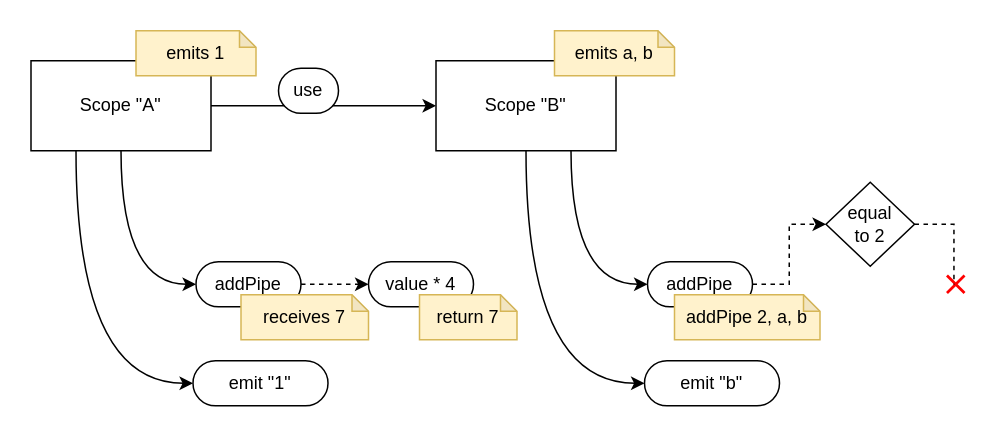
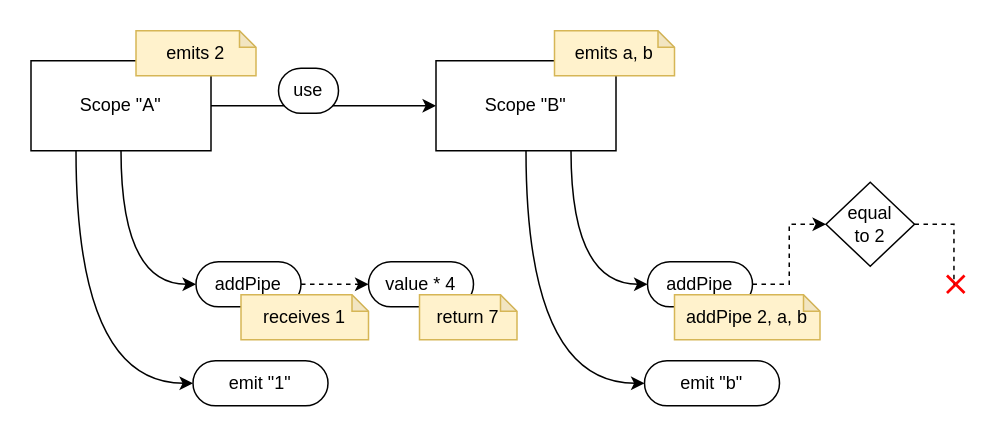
  <mxCell id="0" />
  <mxCell id="1" parent="0" />
  <mxCell id="2" value="" style="edgeStyle=orthogonalEdgeStyle;rounded=0;orthogonalLoop=1;jettySize=auto;html=1;exitX=1;exitY=0.5;exitDx=0;exitDy=0;entryX=0;entryY=0.5;entryDx=0;entryDy=0;" parent="1" source="5" target="6" edge="1"><mxGeometry x="0.394" relative="1" as="geometry"><mxPoint as="offset" /></mxGeometry></mxCell>
  <mxCell id="3" style="edgeStyle=orthogonalEdgeStyle;rounded=0;orthogonalLoop=1;jettySize=auto;html=1;exitX=0.5;exitY=1;exitDx=0;exitDy=0;entryX=0;entryY=0.5;entryDx=0;entryDy=0;curved=1;" parent="1" source="5" target="8" edge="1"><mxGeometry relative="1" as="geometry"><mxPoint x="100" y="115" as="sourcePoint" /></mxGeometry></mxCell>
  <mxCell id="4" style="edgeStyle=orthogonalEdgeStyle;rounded=0;orthogonalLoop=1;jettySize=auto;html=1;exitX=0.25;exitY=1;exitDx=0;exitDy=0;entryX=0;entryY=0.5;entryDx=0;entryDy=0;curved=1;" parent="1" source="5" target="12" edge="1"><mxGeometry relative="1" as="geometry" /></mxCell>
  <mxCell id="5" value="Scope &quot;A&quot;" style="rounded=0;whiteSpace=wrap;html=1;" parent="1" vertex="1"><mxGeometry x="20" y="40" width="120" height="60" as="geometry" /></mxCell>
  <mxCell id="6" value="Scope &quot;B&quot;" style="rounded=0;whiteSpace=wrap;html=1;" parent="1" vertex="1"><mxGeometry x="290" y="40" width="120" height="60" as="geometry" /></mxCell>
  <mxCell id="7" style="edgeStyle=orthogonalEdgeStyle;rounded=0;orthogonalLoop=1;jettySize=auto;html=1;exitX=1;exitY=0.5;exitDx=0;exitDy=0;dashed=1;" parent="1" source="8" target="22" edge="1"><mxGeometry relative="1" as="geometry"><mxPoint x="249" y="189" as="targetPoint" /></mxGeometry></mxCell>
  <mxCell id="8" value="addPipe" style="rounded=1;whiteSpace=wrap;html=1;arcSize=50;" parent="1" vertex="1"><mxGeometry x="130" y="174" width="70" height="30" as="geometry" /></mxCell>
  <mxCell id="9" value="use" style="rounded=1;whiteSpace=wrap;html=1;arcSize=50;" parent="1" vertex="1"><mxGeometry x="185" y="45" width="40" height="30" as="geometry" /></mxCell>
- <mxCell id="10" value="emits 1" style="shape=note;whiteSpace=wrap;html=1;backgroundOutline=1;darkOpacity=0.05;size=11;fillColor=#fff2cc;strokeColor=#d6b656;" parent="1" vertex="1"><mxGeometry x="90" y="20" width="80" height="30" as="geometry" /></mxCell>
- <mxCell id="11" value="receives 7" style="shape=note;whiteSpace=wrap;html=1;backgroundOutline=1;darkOpacity=0.05;size=11;fillColor=#fff2cc;strokeColor=#d6b656;" parent="1" vertex="1"><mxGeometry x="160" y="196" width="85" height="30" as="geometry" /></mxCell>
+ <mxCell id="10" value="emits 2" style="shape=note;whiteSpace=wrap;html=1;backgroundOutline=1;darkOpacity=0.05;size=11;fillColor=#fff2cc;strokeColor=#d6b656;" parent="1" vertex="1"><mxGeometry x="90" y="20" width="80" height="30" as="geometry" /></mxCell>
+ <mxCell id="11" value="receives 1" style="shape=note;whiteSpace=wrap;html=1;backgroundOutline=1;darkOpacity=0.05;size=11;fillColor=#fff2cc;strokeColor=#d6b656;" parent="1" vertex="1"><mxGeometry x="160" y="196" width="85" height="30" as="geometry" /></mxCell>
  <mxCell id="12" value="emit &quot;1&quot;" style="rounded=1;whiteSpace=wrap;html=1;arcSize=50;" parent="1" vertex="1"><mxGeometry x="128" y="240" width="90" height="30" as="geometry" /></mxCell>
  <mxCell id="13" style="edgeStyle=orthogonalEdgeStyle;rounded=0;orthogonalLoop=1;jettySize=auto;html=1;exitX=0.75;exitY=1;exitDx=0;exitDy=0;entryX=0;entryY=0.5;entryDx=0;entryDy=0;curved=1;" edge="1" parent="1" source="6" target="16"><mxGeometry relative="1" as="geometry"><mxPoint x="379" y="120" as="sourcePoint" /></mxGeometry></mxCell>
  <mxCell id="14" style="edgeStyle=orthogonalEdgeStyle;rounded=0;orthogonalLoop=1;jettySize=auto;html=1;exitX=0.5;exitY=1;exitDx=0;exitDy=0;entryX=0;entryY=0.5;entryDx=0;entryDy=0;curved=1;" edge="1" parent="1" source="6" target="18"><mxGeometry relative="1" as="geometry"><mxPoint x="349" y="120" as="sourcePoint" /></mxGeometry></mxCell>
  <mxCell id="15" style="edgeStyle=orthogonalEdgeStyle;rounded=0;orthogonalLoop=1;jettySize=auto;html=1;exitX=1;exitY=0.5;exitDx=0;exitDy=0;entryX=0;entryY=0.5;entryDx=0;entryDy=0;dashed=1;" edge="1" parent="1" source="16" target="19"><mxGeometry relative="1" as="geometry" /></mxCell>
  <mxCell id="16" value="addPipe" style="rounded=1;whiteSpace=wrap;html=1;arcSize=50;" vertex="1" parent="1"><mxGeometry x="431" y="174" width="70" height="30" as="geometry" /></mxCell>
  <mxCell id="17" value="addPipe 2, a, b" style="shape=note;whiteSpace=wrap;html=1;backgroundOutline=1;darkOpacity=0.05;size=11;fillColor=#fff2cc;strokeColor=#d6b656;" vertex="1" parent="1"><mxGeometry x="449" y="196" width="97" height="30" as="geometry" /></mxCell>
  <mxCell id="18" value="emit &quot;b&quot;" style="rounded=1;whiteSpace=wrap;html=1;arcSize=50;" vertex="1" parent="1"><mxGeometry x="429" y="240" width="90" height="30" as="geometry" /></mxCell>
  <mxCell id="19" value="equal&lt;br&gt;to 2" style="rhombus;whiteSpace=wrap;html=1;" vertex="1" parent="1"><mxGeometry x="550" y="121" width="59" height="56" as="geometry" /></mxCell>
  <mxCell id="20" value="" style="shape=mxgraph.mockup.markup.redX;fillColor=#ff0000;html=1;shadow=0;whiteSpace=wrap;strokeColor=none;" vertex="1" parent="1"><mxGeometry x="630" y="182.5" width="13" height="13" as="geometry" /></mxCell>
  <mxCell id="21" style="edgeStyle=orthogonalEdgeStyle;rounded=0;orthogonalLoop=1;jettySize=auto;html=1;entryX=0.408;entryY=0.515;entryDx=0;entryDy=0;entryPerimeter=0;dashed=1;endArrow=none;endFill=0;exitX=1;exitY=0.5;exitDx=0;exitDy=0;" edge="1" parent="1" source="19" target="20"><mxGeometry relative="1" as="geometry"><mxPoint x="619" y="210" as="sourcePoint" /></mxGeometry></mxCell>
  <mxCell id="22" value="value * 4" style="rounded=1;whiteSpace=wrap;html=1;arcSize=50;" vertex="1" parent="1"><mxGeometry x="245" y="174" width="70" height="30" as="geometry" /></mxCell>
  <mxCell id="23" value="return 7" style="shape=note;whiteSpace=wrap;html=1;backgroundOutline=1;darkOpacity=0.05;size=11;fillColor=#fff2cc;strokeColor=#d6b656;" vertex="1" parent="1"><mxGeometry x="279" y="196" width="65" height="30" as="geometry" /></mxCell>
  <mxCell id="24" value="emits a, b" style="shape=note;whiteSpace=wrap;html=1;backgroundOutline=1;darkOpacity=0.05;size=11;fillColor=#fff2cc;strokeColor=#d6b656;" vertex="1" parent="1"><mxGeometry x="369" y="20" width="80" height="30" as="geometry" /></mxCell>
